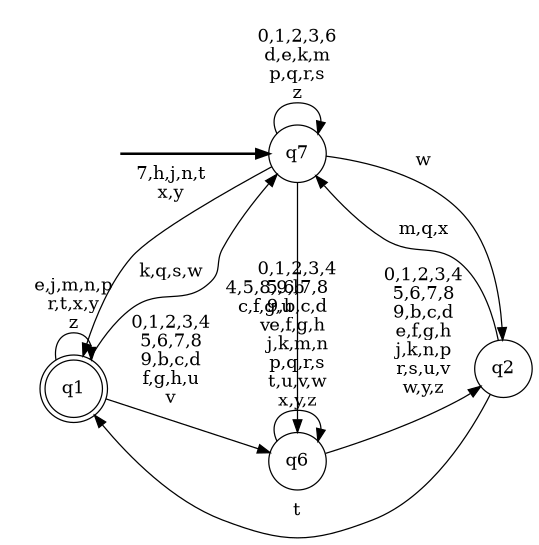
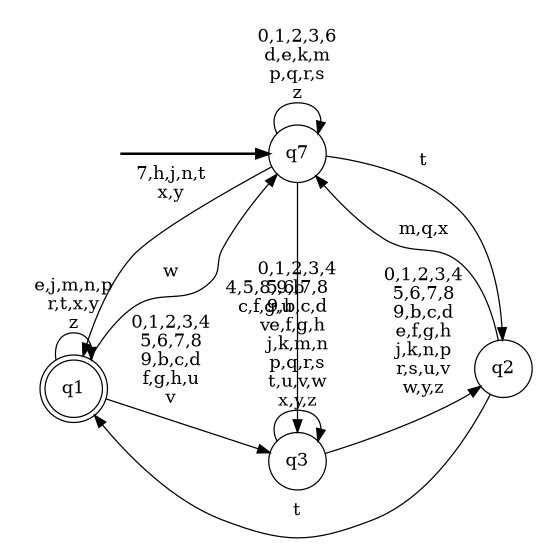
  digraph {
    rankdir=LR
    node [shape=circle style=filled color=black fillcolor=white]
    __start0 [height=0 shape=none style=invis width=0 color="" fillcolor=""]
    n2 [label=q7]
    n3 [label=q1 shape=doublecircle style="rounded,filled"]
    n4 [label=q2]
-   n5 [label=q6]
+   n5 [label=q3]
    subgraph cluster_1 {
      nodesep=0.15
      ranksep=0.15
      style=invis
      __start0
      n2
    }
    __start0 -> n2 [penwidth=2]
    n2 -> n2 [label="0,1,2,3,6\nd,e,k,m\np,q,r,s\nz"]
    n2 -> n3 [label="7,h,j,n,t\nx,y"]
-   n2 -> n4 [label=w]
+   n2 -> n4 [label=t]
    n2 -> n5 [label="4,5,8,9,b\nc,f,g,u\nv"]
-   n3 -> n2 [label="k,q,s,w"]
+   n3 -> n2 [label=w]
    n3 -> n3 [label="e,j,m,n,p\nr,t,x,y\nz"]
    n3 -> n5 [label="0,1,2,3,4\n5,6,7,8\n9,b,c,d\nf,g,h,u\nv"]
    n4 -> n2 [label="m,q,x"]
    n4 -> n3 [label=t]
    n5 -> n4 [label="0,1,2,3,4\n5,6,7,8\n9,b,c,d\ne,f,g,h\nj,k,n,p\nr,s,u,v\nw,y,z"]
    n5 -> n5 [label="0,1,2,3,4\n5,6,7,8\n9,b,c,d\ne,f,g,h\nj,k,m,n\np,q,r,s\nt,u,v,w\nx,y,z"]
  }
